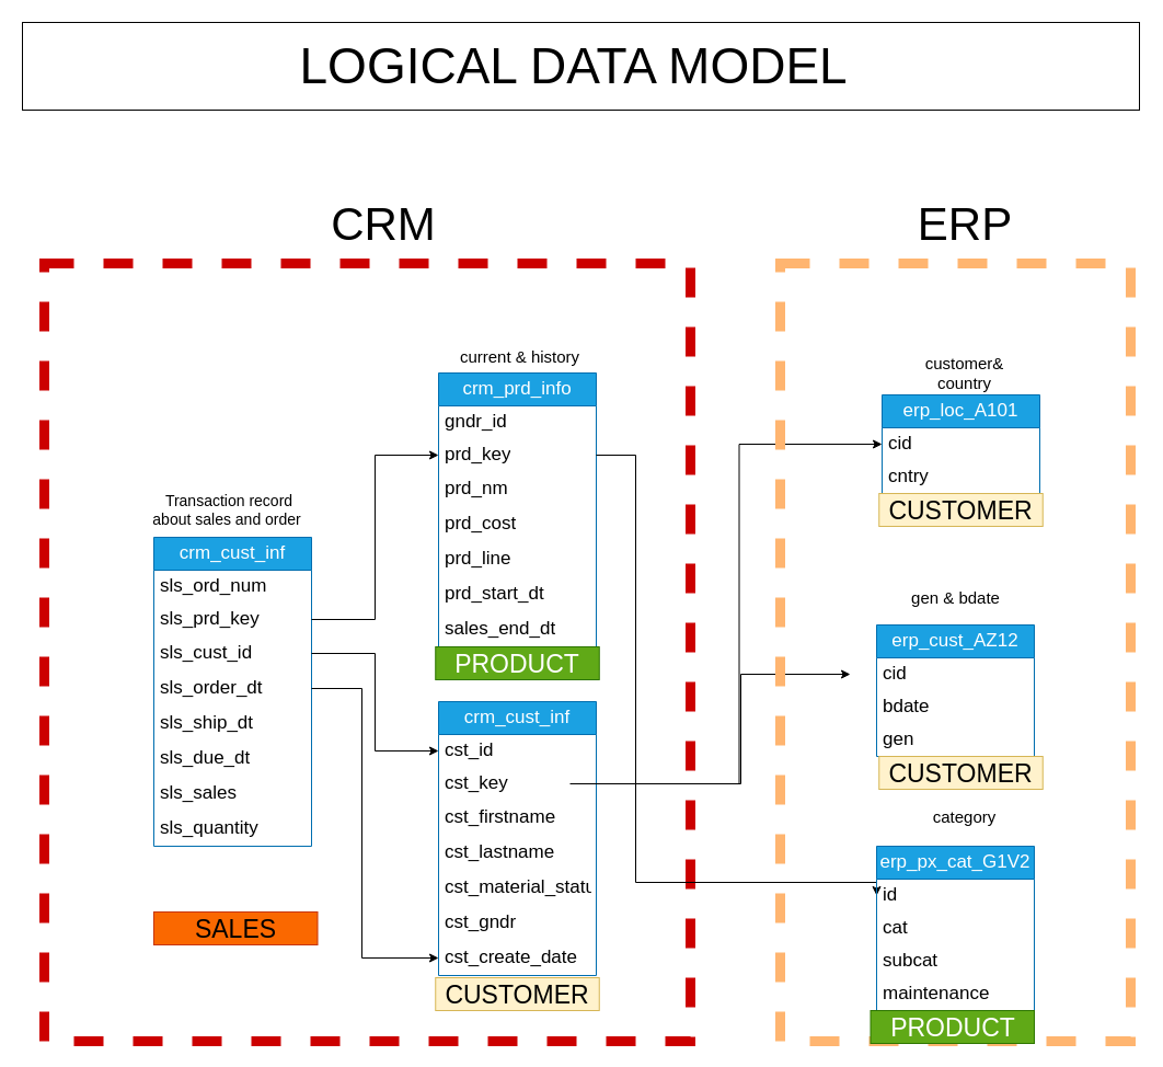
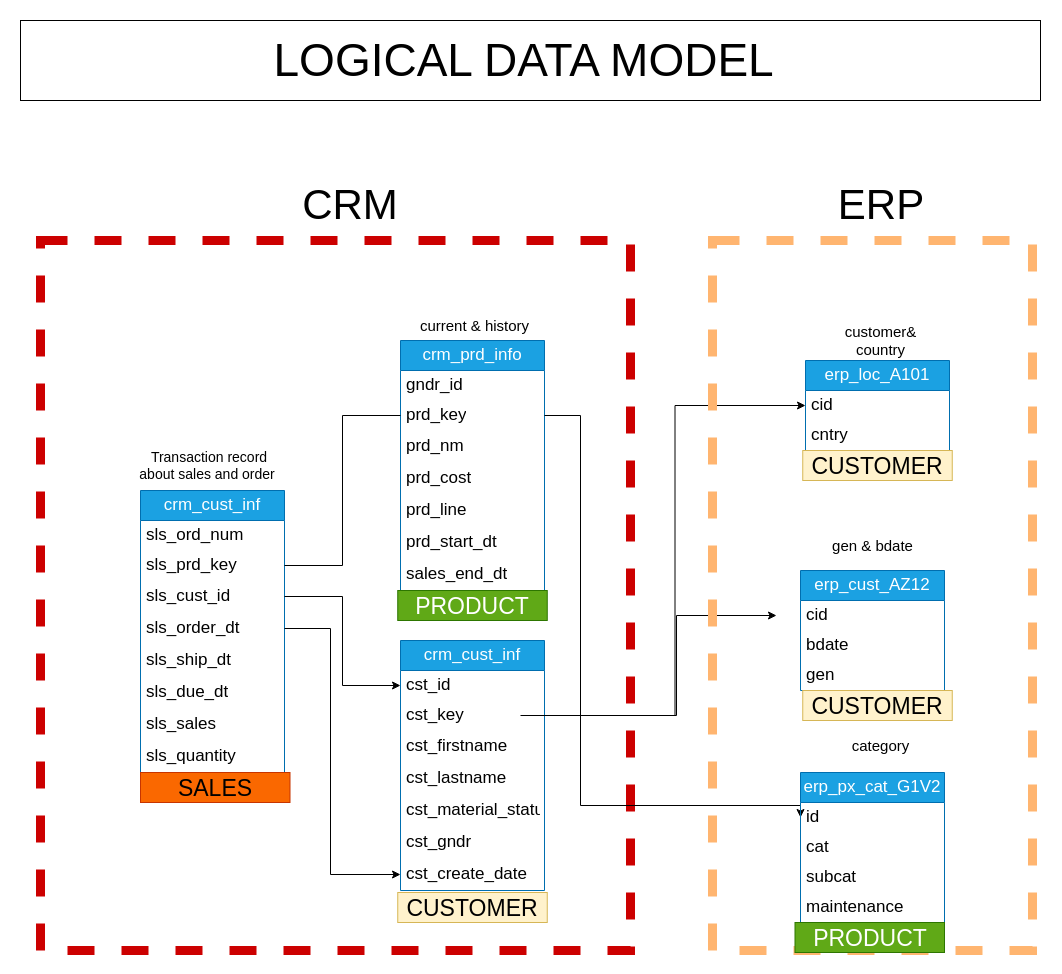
  <mxCell id="0" />
  <mxCell id="1" parent="0" />
  <mxCell id="2" value="" style="rounded=0;whiteSpace=wrap;html=1;fillColor=none;dashed=1;strokeColor=#CC0000;strokeWidth=9;" parent="1" vertex="1"><mxGeometry x="40" y="240" width="590" height="710" as="geometry" /></mxCell>
  <mxCell id="3" value="&lt;font style=&quot;color: rgb(255, 255, 255);&quot;&gt;crm_prd_info&lt;/font&gt;" style="swimlane;fontStyle=0;childLayout=stackLayout;horizontal=1;startSize=30;horizontalStack=0;resizeParent=1;resizeParentMax=0;resizeLast=0;collapsible=1;marginBottom=0;whiteSpace=wrap;html=1;fillColor=#1ba1e2;fontColor=#ffffff;strokeColor=#006EAF;fontSize=17;" parent="1" vertex="1"><mxGeometry x="400" y="340" width="144" height="250" as="geometry" /></mxCell>
  <mxCell id="4" value="gndr_id" style="text;strokeColor=none;fillColor=none;align=left;verticalAlign=middle;spacingLeft=4;spacingRight=4;overflow=hidden;points=[[0,0.5],[1,0.5]];portConstraint=eastwest;rotatable=0;whiteSpace=wrap;html=1;fontSize=17;" parent="3" vertex="1"><mxGeometry y="30" width="144" height="30" as="geometry" /></mxCell>
  <mxCell id="5" value="prd_key" style="text;strokeColor=none;fillColor=none;align=left;verticalAlign=middle;spacingLeft=4;spacingRight=4;overflow=hidden;points=[[0,0.5],[1,0.5]];portConstraint=eastwest;rotatable=0;whiteSpace=wrap;html=1;fontSize=17;" parent="3" vertex="1"><mxGeometry y="60" width="144" height="30" as="geometry" /></mxCell>
  <mxCell id="6" value="prd_nm" style="text;strokeColor=none;fillColor=none;align=left;verticalAlign=middle;spacingLeft=4;spacingRight=4;overflow=hidden;points=[[0,0.5],[1,0.5]];portConstraint=eastwest;rotatable=0;whiteSpace=wrap;html=1;fontSize=17;" parent="3" vertex="1"><mxGeometry y="90" width="144" height="32" as="geometry" /></mxCell>
  <mxCell id="7" value="prd_cost" style="text;strokeColor=none;fillColor=none;align=left;verticalAlign=middle;spacingLeft=4;spacingRight=4;overflow=hidden;points=[[0,0.5],[1,0.5]];portConstraint=eastwest;rotatable=0;whiteSpace=wrap;html=1;fontSize=17;" parent="3" vertex="1"><mxGeometry y="122" width="144" height="32" as="geometry" /></mxCell>
  <mxCell id="8" value="prd_line" style="text;strokeColor=none;fillColor=none;align=left;verticalAlign=middle;spacingLeft=4;spacingRight=4;overflow=hidden;points=[[0,0.5],[1,0.5]];portConstraint=eastwest;rotatable=0;whiteSpace=wrap;html=1;fontSize=17;" parent="3" vertex="1"><mxGeometry y="154" width="144" height="32" as="geometry" /></mxCell>
  <mxCell id="9" value="prd_start_dt" style="text;strokeColor=none;fillColor=none;align=left;verticalAlign=middle;spacingLeft=4;spacingRight=4;overflow=hidden;points=[[0,0.5],[1,0.5]];portConstraint=eastwest;rotatable=0;whiteSpace=wrap;html=1;fontSize=17;" parent="3" vertex="1"><mxGeometry y="186" width="144" height="32" as="geometry" /></mxCell>
  <mxCell id="10" value="sales_end_dt" style="text;strokeColor=none;fillColor=none;align=left;verticalAlign=middle;spacingLeft=4;spacingRight=4;overflow=hidden;points=[[0,0.5],[1,0.5]];portConstraint=eastwest;rotatable=0;whiteSpace=wrap;html=1;fontSize=17;" parent="3" vertex="1"><mxGeometry y="218" width="144" height="32" as="geometry" /></mxCell>
  <mxCell id="11" value="&lt;font style=&quot;color: rgb(255, 255, 255);&quot;&gt;crm_cust_inf&lt;/font&gt;" style="swimlane;fontStyle=0;childLayout=stackLayout;horizontal=1;startSize=30;horizontalStack=0;resizeParent=1;resizeParentMax=0;resizeLast=0;collapsible=1;marginBottom=0;whiteSpace=wrap;html=1;fillColor=#1ba1e2;fontColor=#ffffff;strokeColor=#006EAF;fontSize=17;" parent="1" vertex="1"><mxGeometry x="400" y="640" width="144" height="250" as="geometry" /></mxCell>
  <mxCell id="12" value="cst_id" style="text;strokeColor=none;fillColor=none;align=left;verticalAlign=middle;spacingLeft=4;spacingRight=4;overflow=hidden;points=[[0,0.5],[1,0.5]];portConstraint=eastwest;rotatable=0;whiteSpace=wrap;html=1;fontSize=17;" parent="11" vertex="1"><mxGeometry y="30" width="144" height="30" as="geometry" /></mxCell>
  <mxCell id="13" value="cst_key" style="text;strokeColor=none;fillColor=none;align=left;verticalAlign=middle;spacingLeft=4;spacingRight=4;overflow=hidden;points=[[0,0.5],[1,0.5]];portConstraint=eastwest;rotatable=0;whiteSpace=wrap;html=1;fontSize=17;" parent="11" vertex="1"><mxGeometry y="60" width="144" height="30" as="geometry" /></mxCell>
  <mxCell id="14" value="cst_firstname" style="text;strokeColor=none;fillColor=none;align=left;verticalAlign=middle;spacingLeft=4;spacingRight=4;overflow=hidden;points=[[0,0.5],[1,0.5]];portConstraint=eastwest;rotatable=0;whiteSpace=wrap;html=1;fontSize=17;" parent="11" vertex="1"><mxGeometry y="90" width="144" height="32" as="geometry" /></mxCell>
  <mxCell id="15" value="cst_lastname" style="text;strokeColor=none;fillColor=none;align=left;verticalAlign=middle;spacingLeft=4;spacingRight=4;overflow=hidden;points=[[0,0.5],[1,0.5]];portConstraint=eastwest;rotatable=0;whiteSpace=wrap;html=1;fontSize=17;" parent="11" vertex="1"><mxGeometry y="122" width="144" height="32" as="geometry" /></mxCell>
  <mxCell id="16" value="cst_material_status" style="text;strokeColor=none;fillColor=none;align=left;verticalAlign=middle;spacingLeft=4;spacingRight=4;overflow=hidden;points=[[0,0.5],[1,0.5]];portConstraint=eastwest;rotatable=0;whiteSpace=wrap;html=1;fontSize=17;" parent="11" vertex="1"><mxGeometry y="154" width="144" height="32" as="geometry" /></mxCell>
  <mxCell id="17" value="cst_gndr" style="text;strokeColor=none;fillColor=none;align=left;verticalAlign=middle;spacingLeft=4;spacingRight=4;overflow=hidden;points=[[0,0.5],[1,0.5]];portConstraint=eastwest;rotatable=0;whiteSpace=wrap;html=1;fontSize=17;" parent="11" vertex="1"><mxGeometry y="186" width="144" height="32" as="geometry" /></mxCell>
  <mxCell id="18" value="cst_create_date" style="text;strokeColor=none;fillColor=none;align=left;verticalAlign=middle;spacingLeft=4;spacingRight=4;overflow=hidden;points=[[0,0.5],[1,0.5]];portConstraint=eastwest;rotatable=0;whiteSpace=wrap;html=1;fontSize=17;" parent="11" vertex="1"><mxGeometry y="218" width="144" height="32" as="geometry" /></mxCell>
  <mxCell id="19" value="&lt;font style=&quot;color: rgb(255, 255, 255);&quot;&gt;crm_cust_inf&lt;/font&gt;" style="swimlane;fontStyle=0;childLayout=stackLayout;horizontal=1;startSize=30;horizontalStack=0;resizeParent=1;resizeParentMax=0;resizeLast=0;collapsible=1;marginBottom=0;whiteSpace=wrap;html=1;fillColor=#1ba1e2;fontColor=#ffffff;strokeColor=#006EAF;fontSize=17;" parent="1" vertex="1"><mxGeometry x="140" y="490" width="144" height="282" as="geometry" /></mxCell>
  <mxCell id="20" value="sls_ord_num" style="text;strokeColor=none;fillColor=none;align=left;verticalAlign=middle;spacingLeft=4;spacingRight=4;overflow=hidden;points=[[0,0.5],[1,0.5]];portConstraint=eastwest;rotatable=0;whiteSpace=wrap;html=1;fontSize=17;" parent="19" vertex="1"><mxGeometry y="30" width="144" height="30" as="geometry" /></mxCell>
  <mxCell id="21" value="sls_prd_key" style="text;strokeColor=none;fillColor=none;align=left;verticalAlign=middle;spacingLeft=4;spacingRight=4;overflow=hidden;points=[[0,0.5],[1,0.5]];portConstraint=eastwest;rotatable=0;whiteSpace=wrap;html=1;fontSize=17;" parent="19" vertex="1"><mxGeometry y="60" width="144" height="30" as="geometry" /></mxCell>
  <mxCell id="22" value="sls_cust_id" style="text;strokeColor=none;fillColor=none;align=left;verticalAlign=middle;spacingLeft=4;spacingRight=4;overflow=hidden;points=[[0,0.5],[1,0.5]];portConstraint=eastwest;rotatable=0;whiteSpace=wrap;html=1;fontSize=17;" parent="19" vertex="1"><mxGeometry y="90" width="144" height="32" as="geometry" /></mxCell>
  <mxCell id="23" value="sls_order_dt" style="text;strokeColor=none;fillColor=none;align=left;verticalAlign=middle;spacingLeft=4;spacingRight=4;overflow=hidden;points=[[0,0.5],[1,0.5]];portConstraint=eastwest;rotatable=0;whiteSpace=wrap;html=1;fontSize=17;" parent="19" vertex="1"><mxGeometry y="122" width="144" height="32" as="geometry" /></mxCell>
  <mxCell id="24" value="sls_ship_dt" style="text;strokeColor=none;fillColor=none;align=left;verticalAlign=middle;spacingLeft=4;spacingRight=4;overflow=hidden;points=[[0,0.5],[1,0.5]];portConstraint=eastwest;rotatable=0;whiteSpace=wrap;html=1;fontSize=17;" parent="19" vertex="1"><mxGeometry y="154" width="144" height="32" as="geometry" /></mxCell>
  <mxCell id="25" value="sls_due_dt" style="text;strokeColor=none;fillColor=none;align=left;verticalAlign=middle;spacingLeft=4;spacingRight=4;overflow=hidden;points=[[0,0.5],[1,0.5]];portConstraint=eastwest;rotatable=0;whiteSpace=wrap;html=1;fontSize=17;" parent="19" vertex="1"><mxGeometry y="186" width="144" height="32" as="geometry" /></mxCell>
  <mxCell id="26" value="sls_sales" style="text;strokeColor=none;fillColor=none;align=left;verticalAlign=middle;spacingLeft=4;spacingRight=4;overflow=hidden;points=[[0,0.5],[1,0.5]];portConstraint=eastwest;rotatable=0;whiteSpace=wrap;html=1;fontSize=17;" parent="19" vertex="1"><mxGeometry y="218" width="144" height="32" as="geometry" /></mxCell>
  <mxCell id="27" value="sls_quantity" style="text;strokeColor=none;fillColor=none;align=left;verticalAlign=middle;spacingLeft=4;spacingRight=4;overflow=hidden;points=[[0,0.5],[1,0.5]];portConstraint=eastwest;rotatable=0;whiteSpace=wrap;html=1;fontSize=17;" parent="19" vertex="1"><mxGeometry y="250" width="144" height="32" as="geometry" /></mxCell>
  <mxCell id="28" value="Transaction record about sales and order&amp;nbsp;" style="text;strokeColor=none;align=center;fillColor=none;html=1;verticalAlign=middle;whiteSpace=wrap;rounded=0;fontSize=14;" parent="1" vertex="1"><mxGeometry x="134" y="450" width="150" height="30" as="geometry" /></mxCell>
- <mxCell id="29" value="" style="edgeStyle=orthogonalEdgeStyle;rounded=0;orthogonalLoop=1;jettySize=auto;html=1;entryX=0;entryY=0.5;entryDx=0;entryDy=0;exitX=1;exitY=0.5;exitDx=0;exitDy=0;" parent="1" source="21" target="5" edge="1"><mxGeometry relative="1" as="geometry"><mxPoint x="350" y="420" as="targetPoint" /></mxGeometry></mxCell>
+ <mxCell id="29" value="" style="edgeStyle=orthogonalEdgeStyle;rounded=0;orthogonalLoop=1;jettySize=auto;html=1;entryX=0;entryY=0.5;entryDx=0;entryDy=0;exitX=1;exitY=0.5;exitDx=0;exitDy=0;endArrow=none;" parent="1" source="21" target="5" edge="1"><mxGeometry relative="1" as="geometry"><mxPoint x="350" y="420" as="targetPoint" /></mxGeometry></mxCell>
  <mxCell id="30" value="" style="edgeStyle=orthogonalEdgeStyle;rounded=0;orthogonalLoop=1;jettySize=auto;html=1;entryX=0;entryY=0.5;entryDx=0;entryDy=0;" parent="1" source="22" target="12" edge="1"><mxGeometry relative="1" as="geometry" /></mxCell>
  <mxCell id="31" value="current &amp;amp; history" style="text;strokeColor=none;align=center;fillColor=none;html=1;verticalAlign=middle;whiteSpace=wrap;rounded=0;fontSize=15;" parent="1" vertex="1"><mxGeometry x="414" y="310" width="121" height="30" as="geometry" /></mxCell>
  <mxCell id="32" value="" style="edgeStyle=orthogonalEdgeStyle;rounded=0;orthogonalLoop=1;jettySize=auto;html=1;" parent="1" source="23" target="18" edge="1"><mxGeometry relative="1" as="geometry"><mxPoint x="360" y="800" as="targetPoint" /><Array as="points"><mxPoint x="330" y="628" /><mxPoint x="330" y="874" /></Array></mxGeometry></mxCell>
  <mxCell id="33" value="" style="group" parent="1" vertex="1" connectable="0"><mxGeometry x="805" y="330" width="144" height="120" as="geometry" /></mxCell>
  <mxCell id="34" value="&lt;font style=&quot;color: rgb(255, 255, 255);&quot;&gt;erp_loc_A101&lt;/font&gt;" style="swimlane;fontStyle=0;childLayout=stackLayout;horizontal=1;startSize=30;horizontalStack=0;resizeParent=1;resizeParentMax=0;resizeLast=0;collapsible=1;marginBottom=0;whiteSpace=wrap;html=1;fillColor=#1ba1e2;fontColor=#ffffff;strokeColor=#006EAF;fontSize=17;" parent="33" vertex="1"><mxGeometry y="30" width="144" height="90" as="geometry" /></mxCell>
  <mxCell id="35" value="cid" style="text;strokeColor=none;fillColor=none;align=left;verticalAlign=middle;spacingLeft=4;spacingRight=4;overflow=hidden;points=[[0,0.5],[1,0.5]];portConstraint=eastwest;rotatable=0;whiteSpace=wrap;html=1;fontSize=17;" parent="34" vertex="1"><mxGeometry y="30" width="144" height="30" as="geometry" /></mxCell>
  <mxCell id="36" value="cntry" style="text;strokeColor=none;fillColor=none;align=left;verticalAlign=middle;spacingLeft=4;spacingRight=4;overflow=hidden;points=[[0,0.5],[1,0.5]];portConstraint=eastwest;rotatable=0;whiteSpace=wrap;html=1;fontSize=17;" parent="34" vertex="1"><mxGeometry y="60" width="144" height="30" as="geometry" /></mxCell>
  <mxCell id="37" value="" style="group" parent="1" vertex="1" connectable="0"><mxGeometry x="800" y="530" width="144" height="130" as="geometry" /></mxCell>
  <mxCell id="38" value="&lt;font style=&quot;color: rgb(255, 255, 255);&quot;&gt;erp_cust_AZ12&lt;/font&gt;" style="swimlane;fontStyle=0;childLayout=stackLayout;horizontal=1;startSize=30;horizontalStack=0;resizeParent=1;resizeParentMax=0;resizeLast=0;collapsible=1;marginBottom=0;whiteSpace=wrap;html=1;fillColor=#1ba1e2;fontColor=#ffffff;strokeColor=#006EAF;fontSize=17;" parent="37" vertex="1"><mxGeometry y="40" width="144" height="120" as="geometry" /></mxCell>
  <mxCell id="39" value="cid" style="text;strokeColor=none;fillColor=none;align=left;verticalAlign=middle;spacingLeft=4;spacingRight=4;overflow=hidden;points=[[0,0.5],[1,0.5]];portConstraint=eastwest;rotatable=0;whiteSpace=wrap;html=1;fontSize=17;" parent="38" vertex="1"><mxGeometry y="30" width="144" height="30" as="geometry" /></mxCell>
  <mxCell id="40" value="bdate" style="text;strokeColor=none;fillColor=none;align=left;verticalAlign=middle;spacingLeft=4;spacingRight=4;overflow=hidden;points=[[0,0.5],[1,0.5]];portConstraint=eastwest;rotatable=0;whiteSpace=wrap;html=1;fontSize=17;" parent="38" vertex="1"><mxGeometry y="60" width="144" height="30" as="geometry" /></mxCell>
  <mxCell id="41" value="gen" style="text;strokeColor=none;fillColor=none;align=left;verticalAlign=middle;spacingLeft=4;spacingRight=4;overflow=hidden;points=[[0,0.5],[1,0.5]];portConstraint=eastwest;rotatable=0;whiteSpace=wrap;html=1;fontSize=17;" parent="38" vertex="1"><mxGeometry y="90" width="144" height="30" as="geometry" /></mxCell>
  <mxCell id="42" value="gen &amp;amp; bdate" style="text;strokeColor=none;align=center;fillColor=none;html=1;verticalAlign=middle;whiteSpace=wrap;rounded=0;fontSize=15;" parent="37" vertex="1"><mxGeometry x="11.5" width="121" height="30" as="geometry" /></mxCell>
  <mxCell id="43" style="edgeStyle=orthogonalEdgeStyle;rounded=0;orthogonalLoop=1;jettySize=auto;html=1;entryX=0;entryY=0.5;entryDx=0;entryDy=0;" parent="1" source="13" target="35" edge="1"><mxGeometry relative="1" as="geometry" /></mxCell>
  <mxCell id="44" style="edgeStyle=orthogonalEdgeStyle;rounded=0;orthogonalLoop=1;jettySize=auto;html=1;entryX=0;entryY=0.5;entryDx=0;entryDy=0;" parent="1" source="5" target="48" edge="1"><mxGeometry relative="1" as="geometry"><Array as="points"><mxPoint x="580" y="415" /><mxPoint x="580" y="805" /></Array></mxGeometry></mxCell>
  <mxCell id="45" value="customer&amp;amp; country" style="text;strokeColor=none;align=center;fillColor=none;html=1;verticalAlign=middle;whiteSpace=wrap;rounded=0;fontSize=15;" parent="1" vertex="1"><mxGeometry x="820" y="325" width="121" height="30" as="geometry" /></mxCell>
  <mxCell id="46" value="category" style="text;strokeColor=none;align=center;fillColor=none;html=1;verticalAlign=middle;whiteSpace=wrap;rounded=0;fontSize=15;" parent="1" vertex="1"><mxGeometry x="820" y="730" width="121" height="30" as="geometry" /></mxCell>
  <mxCell id="47" value="&lt;font color=&quot;#ffffff&quot;&gt;erp_px_cat_G1V2&lt;/font&gt;" style="swimlane;fontStyle=0;childLayout=stackLayout;horizontal=1;startSize=30;horizontalStack=0;resizeParent=1;resizeParentMax=0;resizeLast=0;collapsible=1;marginBottom=0;whiteSpace=wrap;html=1;fillColor=#1ba1e2;fontColor=#ffffff;strokeColor=#006EAF;fontSize=17;" parent="1" vertex="1"><mxGeometry x="800" y="772" width="144" height="150" as="geometry" /></mxCell>
  <mxCell id="48" value="id" style="text;strokeColor=none;fillColor=none;align=left;verticalAlign=middle;spacingLeft=4;spacingRight=4;overflow=hidden;points=[[0,0.5],[1,0.5]];portConstraint=eastwest;rotatable=0;whiteSpace=wrap;html=1;fontSize=17;" parent="47" vertex="1"><mxGeometry y="30" width="144" height="30" as="geometry" /></mxCell>
  <mxCell id="49" value="cat" style="text;strokeColor=none;fillColor=none;align=left;verticalAlign=middle;spacingLeft=4;spacingRight=4;overflow=hidden;points=[[0,0.5],[1,0.5]];portConstraint=eastwest;rotatable=0;whiteSpace=wrap;html=1;fontSize=17;" parent="47" vertex="1"><mxGeometry y="60" width="144" height="30" as="geometry" /></mxCell>
  <mxCell id="50" value="subcat" style="text;strokeColor=none;fillColor=none;align=left;verticalAlign=middle;spacingLeft=4;spacingRight=4;overflow=hidden;points=[[0,0.5],[1,0.5]];portConstraint=eastwest;rotatable=0;whiteSpace=wrap;html=1;fontSize=17;" parent="47" vertex="1"><mxGeometry y="90" width="144" height="30" as="geometry" /></mxCell>
  <mxCell id="51" value="maintenance" style="text;strokeColor=none;fillColor=none;align=left;verticalAlign=middle;spacingLeft=4;spacingRight=4;overflow=hidden;points=[[0,0.5],[1,0.5]];portConstraint=eastwest;rotatable=0;whiteSpace=wrap;html=1;fontSize=17;" parent="47" vertex="1"><mxGeometry y="120" width="144" height="30" as="geometry" /></mxCell>
  <mxCell id="52" style="edgeStyle=orthogonalEdgeStyle;rounded=0;orthogonalLoop=1;jettySize=auto;html=1;entryX=0;entryY=0.5;entryDx=0;entryDy=0;" parent="1" edge="1"><mxGeometry relative="1" as="geometry"><mxPoint x="520" y="715" as="sourcePoint" /><mxPoint x="776" y="615" as="targetPoint" /><Array as="points"><mxPoint x="676" y="715" /><mxPoint x="676" y="615" /></Array></mxGeometry></mxCell>
  <mxCell id="53" value="" style="rounded=0;whiteSpace=wrap;html=1;fillColor=none;dashed=1;strokeColor=#FFB570;strokeWidth=9;" parent="1" vertex="1"><mxGeometry x="712" y="240" width="320" height="710" as="geometry" /></mxCell>
  <mxCell id="54" value="&lt;font style=&quot;font-size: 42px;&quot;&gt;CRM&lt;/font&gt;" style="text;strokeColor=none;align=center;fillColor=none;html=1;verticalAlign=middle;whiteSpace=wrap;rounded=0;" parent="1" vertex="1"><mxGeometry x="320" y="190" width="60" height="30" as="geometry" /></mxCell>
  <mxCell id="55" value="&lt;font style=&quot;font-size: 42px;&quot;&gt;ERP&lt;/font&gt;" style="text;strokeColor=none;align=center;fillColor=none;html=1;verticalAlign=middle;whiteSpace=wrap;rounded=0;" parent="1" vertex="1"><mxGeometry x="850.5" y="190" width="60" height="30" as="geometry" /></mxCell>
  <mxCell id="56" value="&lt;font style=&quot;font-size: 46px;&quot;&gt;LOGICAL DATA MODEL&amp;nbsp;&lt;/font&gt;" style="text;strokeColor=default;align=center;fillColor=none;html=1;verticalAlign=middle;whiteSpace=wrap;rounded=0;fontSize=33;" vertex="1" parent="1"><mxGeometry x="20" y="20" width="1020" height="80" as="geometry" /></mxCell>
  <mxCell id="57" value="CUSTOMER" style="text;html=1;strokeColor=#d6b656;fillColor=#fff2cc;align=center;verticalAlign=middle;whiteSpace=wrap;overflow=hidden;fontSize=23;fontColor=#000000;" vertex="1" parent="1"><mxGeometry x="802.25" y="690" width="149.5" height="30" as="geometry" /></mxCell>
  <mxCell id="58" value="CUSTOMER" style="text;html=1;strokeColor=#d6b656;fillColor=#fff2cc;align=center;verticalAlign=middle;whiteSpace=wrap;overflow=hidden;fontSize=23;fontColor=#000000;" vertex="1" parent="1"><mxGeometry x="802.25" y="450" width="149.5" height="30" as="geometry" /></mxCell>
  <mxCell id="59" value="PRODUCT&lt;div&gt;&lt;br&gt;&lt;/div&gt;" style="text;html=1;strokeColor=#2D7600;fillColor=#60a917;align=center;verticalAlign=middle;whiteSpace=wrap;overflow=hidden;fontSize=23;fontColor=#ffffff;" vertex="1" parent="1"><mxGeometry x="397.25" y="590" width="149.5" height="30" as="geometry" /></mxCell>
  <mxCell id="60" value="PRODUCT" style="text;html=1;strokeColor=#2D7600;fillColor=#60a917;align=center;verticalAlign=middle;whiteSpace=wrap;overflow=hidden;fontSize=23;fontColor=#ffffff;" vertex="1" parent="1"><mxGeometry x="794.5" y="922" width="149.5" height="30" as="geometry" /></mxCell>
  <mxCell id="61" value="CUSTOMER" style="text;html=1;strokeColor=#d6b656;fillColor=#fff2cc;align=center;verticalAlign=middle;whiteSpace=wrap;overflow=hidden;fontSize=23;fontColor=#000000;" vertex="1" parent="1"><mxGeometry x="397.25" y="892" width="149.5" height="30" as="geometry" /></mxCell>
- <mxCell id="62" value="SALES" style="text;html=1;strokeColor=#C73500;fillColor=#fa6800;align=center;verticalAlign=middle;whiteSpace=wrap;overflow=hidden;fontSize=23;fontColor=#000000;" vertex="1" parent="1"><mxGeometry x="140" y="832" width="149.5" height="30" as="geometry" /></mxCell>
+ <mxCell id="62" value="SALES" style="text;html=1;strokeColor=#C73500;fillColor=#fa6800;align=center;verticalAlign=middle;whiteSpace=wrap;overflow=hidden;fontSize=23;fontColor=#000000;" vertex="1" parent="1"><mxGeometry x="140" y="772" width="149.5" height="30" as="geometry" /></mxCell>
